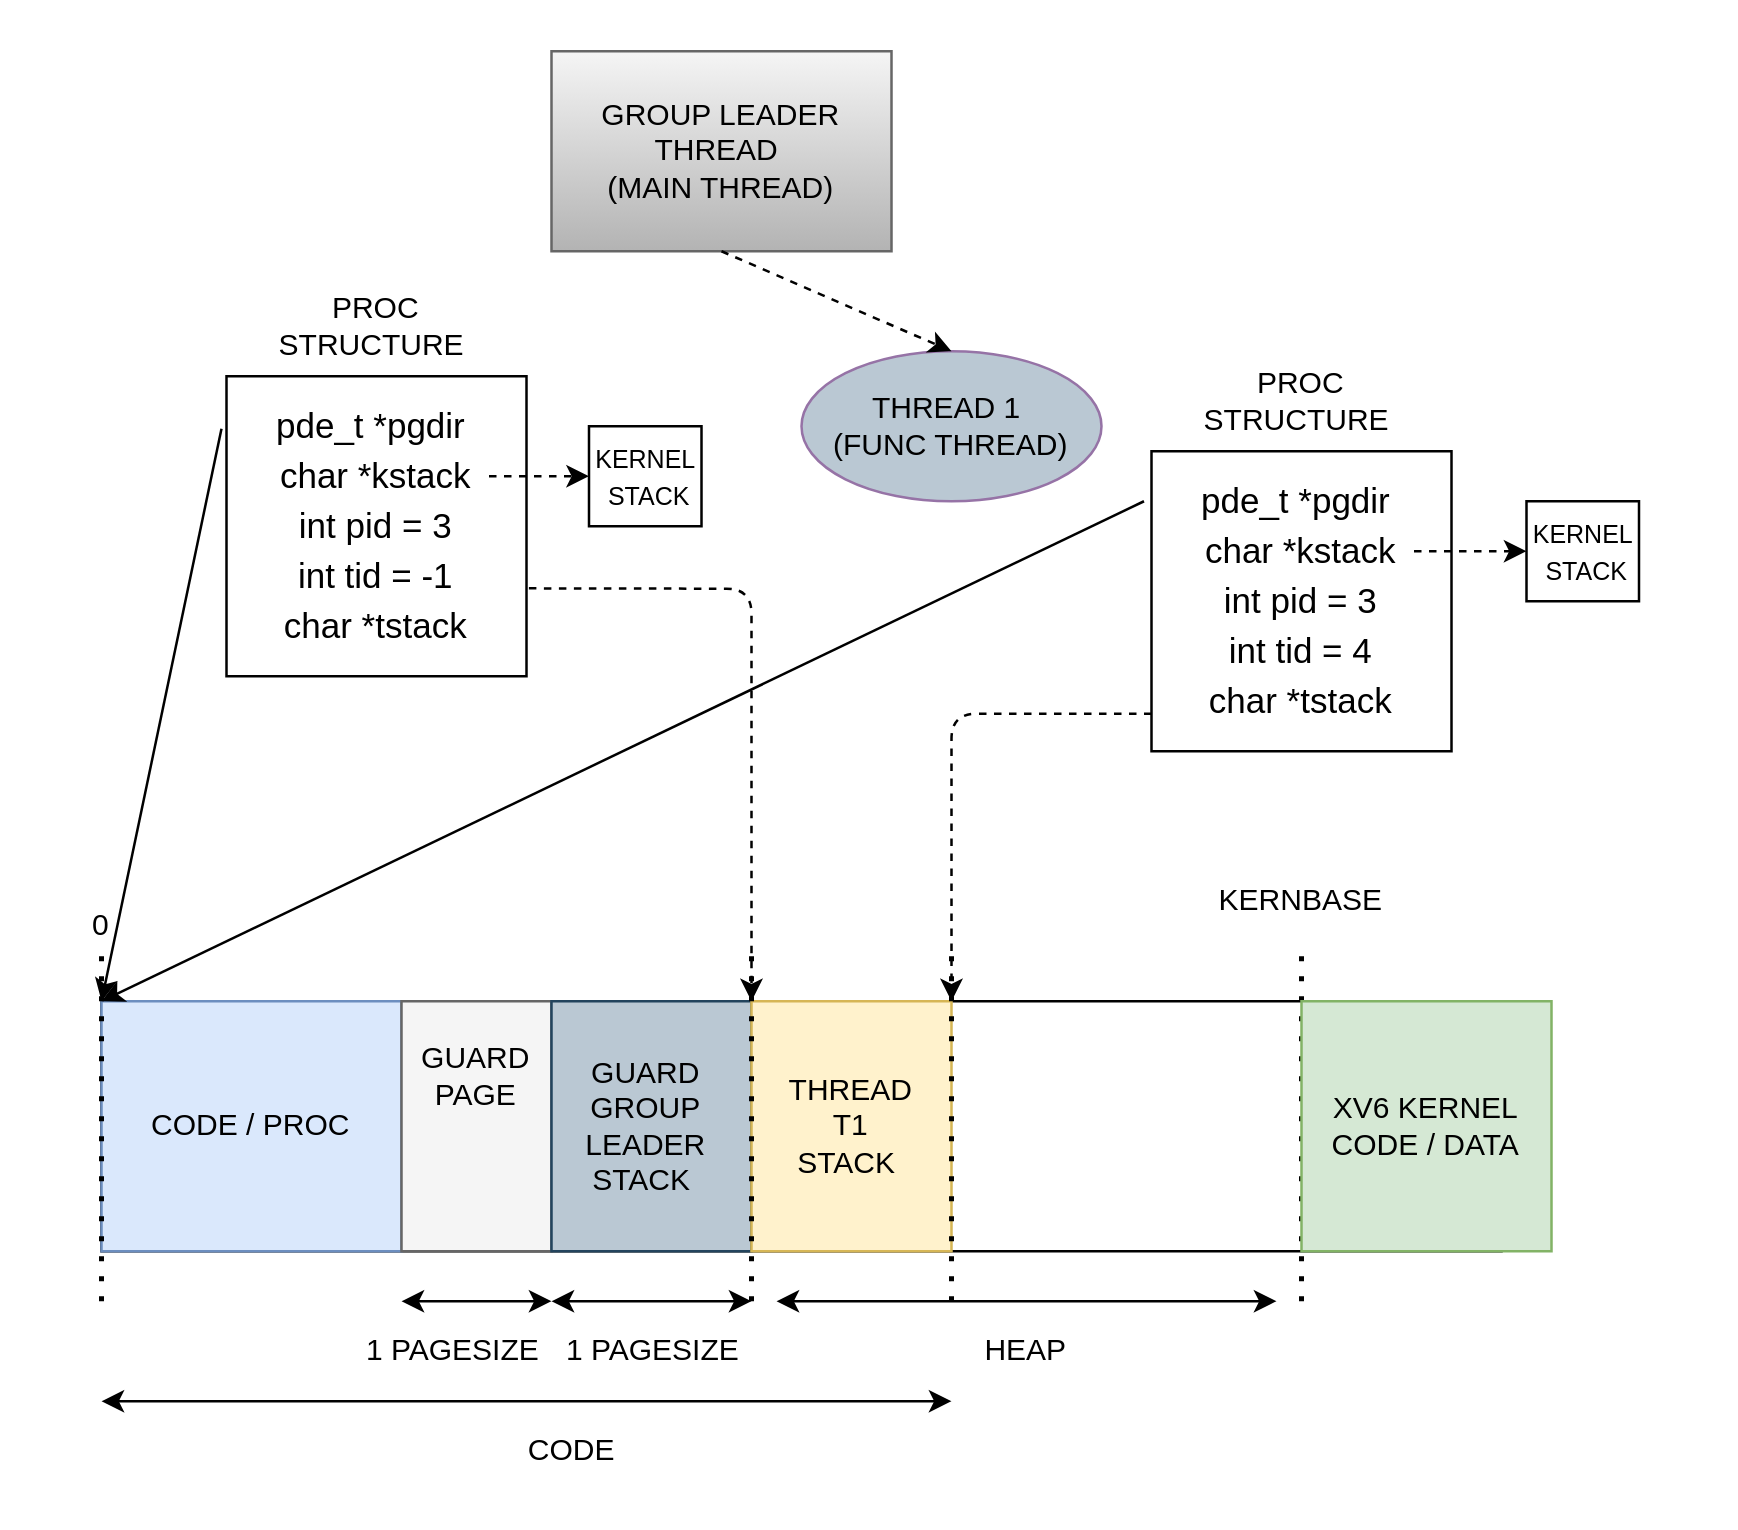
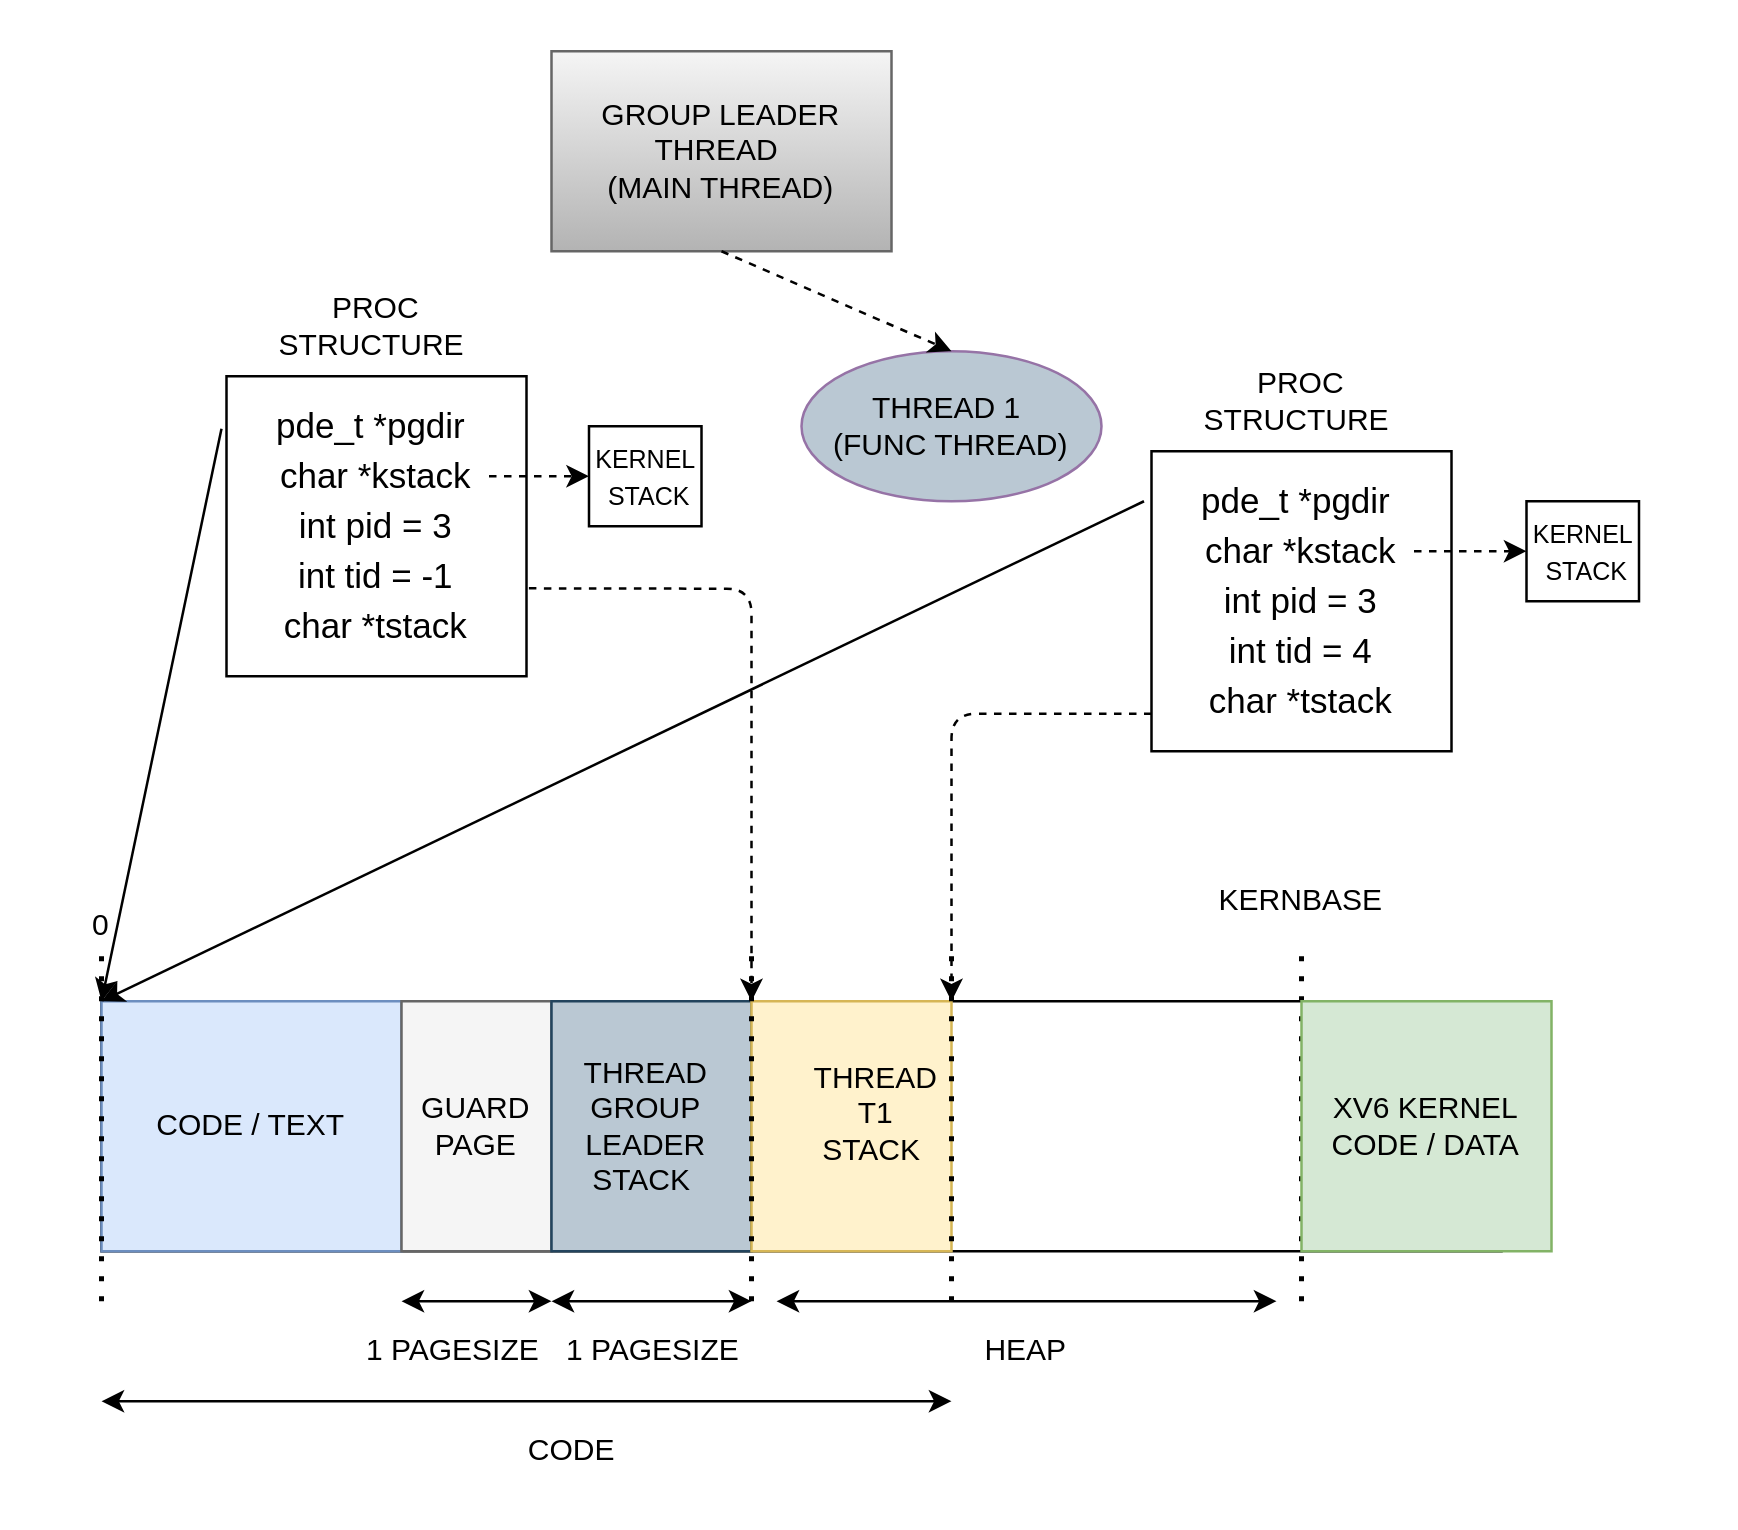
  <mxCell id="0" />
  <mxCell id="1" parent="0" />
  <mxCell id="2" value="" style="rounded=0;whiteSpace=wrap;html=1;" vertex="1" parent="1"><mxGeometry x="40" y="400" width="560" height="100" as="geometry" /></mxCell>
  <mxCell id="3" value="" style="rounded=0;whiteSpace=wrap;html=1;fillColor=#dae8fc;strokeColor=#6c8ebf;" vertex="1" parent="1"><mxGeometry x="40" y="400" width="120" height="100" as="geometry" /></mxCell>
- <mxCell id="4" value="CODE / PROC" style="text;html=1;strokeColor=none;fillColor=none;align=center;verticalAlign=middle;whiteSpace=wrap;rounded=0;" vertex="1" parent="1"><mxGeometry x="40" y="440" width="120" height="20" as="geometry" /></mxCell>
+ <mxCell id="4" value="CODE / TEXT" style="text;html=1;strokeColor=none;fillColor=none;align=center;verticalAlign=middle;whiteSpace=wrap;rounded=0;" vertex="1" parent="1"><mxGeometry x="40" y="440" width="120" height="20" as="geometry" /></mxCell>
  <mxCell id="5" value="" style="rounded=0;whiteSpace=wrap;html=1;fillColor=#f5f5f5;strokeColor=#666666;fontColor=#333333;" vertex="1" parent="1"><mxGeometry x="160" y="400" width="60" height="100" as="geometry" /></mxCell>
  <mxCell id="6" value="" style="rounded=0;whiteSpace=wrap;html=1;fillColor=#bac8d3;strokeColor=#23445d;" vertex="1" parent="1"><mxGeometry x="220" y="400" width="80" height="100" as="geometry" /></mxCell>
- <mxCell id="7" value="GUARD GROUP&lt;br&gt;LEADER STACK&amp;nbsp;" style="text;html=1;strokeColor=none;fillColor=none;align=center;verticalAlign=middle;whiteSpace=wrap;rounded=0;" vertex="1" parent="1"><mxGeometry x="237.5" y="430" width="40" height="40" as="geometry" /></mxCell>
- <mxCell id="8" value="GUARD PAGE" style="text;html=1;strokeColor=none;fillColor=none;align=center;verticalAlign=middle;whiteSpace=wrap;rounded=0;" vertex="1" parent="1"><mxGeometry x="170" y="420" width="40" height="20" as="geometry" /></mxCell>
+ <mxCell id="7" value="THREAD GROUP&lt;br&gt;LEADER STACK&amp;nbsp;" style="text;html=1;strokeColor=none;fillColor=none;align=center;verticalAlign=middle;whiteSpace=wrap;rounded=0;" vertex="1" parent="1"><mxGeometry x="237.5" y="430" width="40" height="40" as="geometry" /></mxCell>
+ <mxCell id="8" value="GUARD PAGE" style="text;html=1;strokeColor=none;fillColor=none;align=center;verticalAlign=middle;whiteSpace=wrap;rounded=0;" vertex="1" parent="1"><mxGeometry x="170" y="440" width="40" height="20" as="geometry" /></mxCell>
  <mxCell id="9" value="" style="endArrow=classic;startArrow=classic;html=1;" edge="1" parent="1"><mxGeometry width="50" height="50" relative="1" as="geometry"><mxPoint x="160" y="520" as="sourcePoint" /><mxPoint x="220" y="520" as="targetPoint" /></mxGeometry></mxCell>
  <mxCell id="10" value="" style="endArrow=classic;startArrow=classic;html=1;" edge="1" parent="1"><mxGeometry width="50" height="50" relative="1" as="geometry"><mxPoint x="220" y="520" as="sourcePoint" /><mxPoint x="300" y="520" as="targetPoint" /></mxGeometry></mxCell>
  <mxCell id="11" value="1 PAGESIZE&amp;nbsp;" style="text;html=1;strokeColor=none;fillColor=none;align=center;verticalAlign=middle;whiteSpace=wrap;rounded=0;" vertex="1" parent="1"><mxGeometry x="145" y="530" width="75" height="20" as="geometry" /></mxCell>
  <mxCell id="12" value="1 PAGESIZE&amp;nbsp;" style="text;html=1;strokeColor=none;fillColor=none;align=center;verticalAlign=middle;whiteSpace=wrap;rounded=0;" vertex="1" parent="1"><mxGeometry x="225" y="530" width="75" height="20" as="geometry" /></mxCell>
  <mxCell id="13" value="HEAP" style="text;html=1;strokeColor=none;fillColor=none;align=center;verticalAlign=middle;whiteSpace=wrap;rounded=0;" vertex="1" parent="1"><mxGeometry x="390" y="530" width="40" height="20" as="geometry" /></mxCell>
  <mxCell id="14" value="" style="endArrow=none;dashed=1;html=1;dashPattern=1 3;strokeWidth=2;" edge="1" parent="1"><mxGeometry width="50" height="50" relative="1" as="geometry"><mxPoint x="520" y="520" as="sourcePoint" /><mxPoint x="520" y="380" as="targetPoint" /></mxGeometry></mxCell>
  <mxCell id="15" value="KERNBASE" style="text;html=1;strokeColor=none;fillColor=none;align=center;verticalAlign=middle;whiteSpace=wrap;rounded=0;" vertex="1" parent="1"><mxGeometry x="500" y="350" width="40" height="20" as="geometry" /></mxCell>
  <mxCell id="16" value="" style="rounded=0;whiteSpace=wrap;html=1;fillColor=#d5e8d4;strokeColor=#82b366;" vertex="1" parent="1"><mxGeometry x="520" y="400" width="100" height="100" as="geometry" /></mxCell>
  <mxCell id="17" value="XV6 KERNEL CODE / DATA" style="text;html=1;strokeColor=none;fillColor=none;align=center;verticalAlign=middle;whiteSpace=wrap;rounded=0;" vertex="1" parent="1"><mxGeometry x="520" y="435" width="100" height="30" as="geometry" /></mxCell>
  <mxCell id="18" value="" style="rounded=0;whiteSpace=wrap;html=1;fillColor=#fff2cc;strokeColor=#d6b656;" vertex="1" parent="1"><mxGeometry x="300" y="400" width="80" height="100" as="geometry" /></mxCell>
  <mxCell id="19" value="" style="endArrow=classic;startArrow=classic;html=1;" edge="1" parent="1"><mxGeometry width="50" height="50" relative="1" as="geometry"><mxPoint x="40" y="560" as="sourcePoint" /><mxPoint x="380" y="560" as="targetPoint" /></mxGeometry></mxCell>
  <mxCell id="20" value="" style="endArrow=none;dashed=1;html=1;dashPattern=1 3;strokeWidth=2;" edge="1" parent="1"><mxGeometry width="50" height="50" relative="1" as="geometry"><mxPoint x="300" y="520" as="sourcePoint" /><mxPoint x="300" y="380" as="targetPoint" /></mxGeometry></mxCell>
  <mxCell id="21" value="" style="endArrow=none;dashed=1;html=1;dashPattern=1 3;strokeWidth=2;" edge="1" parent="1"><mxGeometry width="50" height="50" relative="1" as="geometry"><mxPoint x="380" y="520" as="sourcePoint" /><mxPoint x="380" y="380" as="targetPoint" /></mxGeometry></mxCell>
  <mxCell id="22" value="" style="endArrow=classic;startArrow=classic;html=1;" edge="1" parent="1"><mxGeometry width="50" height="50" relative="1" as="geometry"><mxPoint x="310" y="520" as="sourcePoint" /><mxPoint x="510" y="520" as="targetPoint" /></mxGeometry></mxCell>
  <mxCell id="23" value="" style="endArrow=none;dashed=1;html=1;dashPattern=1 3;strokeWidth=2;" edge="1" parent="1"><mxGeometry width="50" height="50" relative="1" as="geometry"><mxPoint x="40" y="520" as="sourcePoint" /><mxPoint x="40" y="380" as="targetPoint" /></mxGeometry></mxCell>
  <mxCell id="24" value="0" style="text;html=1;strokeColor=none;fillColor=none;align=center;verticalAlign=middle;whiteSpace=wrap;rounded=0;" vertex="1" parent="1"><mxGeometry x="20" y="360" width="40" height="20" as="geometry" /></mxCell>
  <mxCell id="25" value="CODE&amp;nbsp;" style="text;html=1;strokeColor=none;fillColor=none;align=center;verticalAlign=middle;whiteSpace=wrap;rounded=0;" vertex="1" parent="1"><mxGeometry x="210" y="570" width="40" height="20" as="geometry" /></mxCell>
- <mxCell id="26" value="THREAD T1 STACK&amp;nbsp;" style="text;html=1;strokeColor=none;fillColor=none;align=center;verticalAlign=middle;whiteSpace=wrap;rounded=0;" vertex="1" parent="1"><mxGeometry x="320" y="430" width="40" height="40" as="geometry" /></mxCell>
+ <mxCell id="26" value="THREAD T1 STACK&amp;nbsp;" style="text;html=1;strokeColor=none;fillColor=none;align=center;verticalAlign=middle;whiteSpace=wrap;rounded=0;" vertex="1" parent="1"><mxGeometry x="330" y="425" width="40" height="40" as="geometry" /></mxCell>
  <mxCell id="27" value="GROUP LEADER THREAD&amp;nbsp;&lt;br&gt;(MAIN THREAD)" style="whiteSpace=wrap;html=1;gradientColor=#b3b3b3;fillColor=#f5f5f5;strokeColor=#666666;rounded=0;" vertex="1" parent="1"><mxGeometry x="220" y="20" width="136" height="80" as="geometry" /></mxCell>
  <mxCell id="28" value="THREAD 1&amp;nbsp;&lt;br&gt;(FUNC THREAD)" style="ellipse;whiteSpace=wrap;html=1;fillColor=#bac8d3;strokeColor=#9673a6;" vertex="1" parent="1"><mxGeometry x="320" y="140" width="120" height="60" as="geometry" /></mxCell>
  <mxCell id="29" value="" style="rounded=0;whiteSpace=wrap;html=1;" vertex="1" parent="1"><mxGeometry x="90" y="150" width="120" height="120" as="geometry" /></mxCell>
  <mxCell id="30" value="PROC STRUCTURE&amp;nbsp;" style="text;html=1;strokeColor=none;fillColor=none;align=center;verticalAlign=middle;whiteSpace=wrap;rounded=0;" vertex="1" parent="1"><mxGeometry x="110" y="120" width="80" height="20" as="geometry" /></mxCell>
  <mxCell id="31" value="PROC STRUCTURE&amp;nbsp;" style="text;html=1;strokeColor=none;fillColor=none;align=center;verticalAlign=middle;whiteSpace=wrap;rounded=0;" vertex="1" parent="1"><mxGeometry x="480" y="150" width="80" height="20" as="geometry" /></mxCell>
  <mxCell id="32" value="&lt;font style=&quot;font-size: 14px&quot;&gt;pde_t *pgdir&amp;nbsp;&lt;/font&gt;" style="text;html=1;strokeColor=none;fillColor=none;align=center;verticalAlign=middle;whiteSpace=wrap;rounded=0;" vertex="1" parent="1"><mxGeometry x="105" y="160" width="90" height="20" as="geometry" /></mxCell>
  <mxCell id="33" value="&lt;span style=&quot;font-size: 14px&quot;&gt;int pid = 3&lt;/span&gt;" style="text;html=1;strokeColor=none;fillColor=none;align=center;verticalAlign=middle;whiteSpace=wrap;rounded=0;" vertex="1" parent="1"><mxGeometry x="105" y="200" width="90" height="20" as="geometry" /></mxCell>
  <mxCell id="34" value="&lt;span style=&quot;font-size: 14px&quot;&gt;int tid = -1&lt;/span&gt;" style="text;html=1;strokeColor=none;fillColor=none;align=center;verticalAlign=middle;whiteSpace=wrap;rounded=0;" vertex="1" parent="1"><mxGeometry x="105" y="220" width="90" height="20" as="geometry" /></mxCell>
  <mxCell id="35" value="&lt;span style=&quot;font-size: 14px&quot;&gt;char *tstack&lt;/span&gt;" style="text;html=1;strokeColor=none;fillColor=none;align=center;verticalAlign=middle;whiteSpace=wrap;rounded=0;" vertex="1" parent="1"><mxGeometry x="105" width="90" height="20" as="geometry" y="240" /></mxCell>
  <mxCell id="36" value="" style="edgeStyle=orthogonalEdgeStyle;rounded=0;orthogonalLoop=1;jettySize=auto;html=1;dashed=1;" edge="1" parent="1" source="37" target="50"><mxGeometry relative="1" as="geometry" /></mxCell>
  <mxCell id="37" value="&lt;span style=&quot;font-size: 14px&quot;&gt;char *kstack&lt;/span&gt;" style="text;html=1;strokeColor=none;fillColor=none;align=center;verticalAlign=middle;whiteSpace=wrap;rounded=0;" vertex="1" parent="1"><mxGeometry x="105" y="180" width="90" height="20" as="geometry" /></mxCell>
  <mxCell id="38" value="" style="rounded=0;whiteSpace=wrap;html=1;" vertex="1" parent="1"><mxGeometry x="460" y="180" width="120" height="120" as="geometry" /></mxCell>
  <mxCell id="39" value="&lt;font style=&quot;font-size: 14px&quot;&gt;pde_t *pgdir&amp;nbsp;&lt;/font&gt;" style="text;html=1;strokeColor=none;fillColor=none;align=center;verticalAlign=middle;whiteSpace=wrap;rounded=0;" vertex="1" parent="1"><mxGeometry x="475" y="190" width="90" height="20" as="geometry" /></mxCell>
  <mxCell id="40" value="&lt;span style=&quot;font-size: 14px&quot;&gt;int pid = 3&lt;/span&gt;" style="text;html=1;strokeColor=none;fillColor=none;align=center;verticalAlign=middle;whiteSpace=wrap;rounded=0;" vertex="1" parent="1"><mxGeometry x="475" y="230" width="90" height="20" as="geometry" /></mxCell>
  <mxCell id="41" value="&lt;span style=&quot;font-size: 14px&quot;&gt;int tid = 4&lt;/span&gt;" style="text;html=1;strokeColor=none;fillColor=none;align=center;verticalAlign=middle;whiteSpace=wrap;rounded=0;" vertex="1" parent="1"><mxGeometry x="475" y="250" width="90" height="20" as="geometry" /></mxCell>
  <mxCell id="42" value="&lt;span style=&quot;font-size: 14px&quot;&gt;char *tstack&lt;/span&gt;" style="text;html=1;strokeColor=none;fillColor=none;align=center;verticalAlign=middle;whiteSpace=wrap;rounded=0;" vertex="1" parent="1"><mxGeometry x="475" y="270" width="90" height="20" as="geometry" /></mxCell>
  <mxCell id="43" value="" style="edgeStyle=orthogonalEdgeStyle;rounded=0;orthogonalLoop=1;jettySize=auto;html=1;dashed=1;" edge="1" parent="1" source="44" target="51"><mxGeometry relative="1" as="geometry" /></mxCell>
  <mxCell id="44" value="&lt;span style=&quot;font-size: 14px&quot;&gt;char *kstack&lt;/span&gt;" style="text;html=1;strokeColor=none;fillColor=none;align=center;verticalAlign=middle;whiteSpace=wrap;rounded=0;" vertex="1" parent="1"><mxGeometry x="475" y="210" width="90" height="20" as="geometry" /></mxCell>
  <mxCell id="45" value="" style="endArrow=classic;html=1;exitX=1.008;exitY=0.707;exitDx=0;exitDy=0;exitPerimeter=0;dashed=1;" edge="1" parent="1" source="29"><mxGeometry width="50" height="50" relative="1" as="geometry"><mxPoint x="240" y="300" as="sourcePoint" /><mxPoint x="300" y="400" as="targetPoint" /><Array as="points"><mxPoint x="300" y="235" /></Array></mxGeometry></mxCell>
  <mxCell id="46" value="" style="endArrow=classic;html=1;exitX=0;exitY=0.875;exitDx=0;exitDy=0;exitPerimeter=0;dashed=1;" edge="1" parent="1" source="38"><mxGeometry width="50" height="50" relative="1" as="geometry"><mxPoint x="240" y="250" as="sourcePoint" /><mxPoint x="380" y="400" as="targetPoint" /><Array as="points"><mxPoint x="380" y="285" /></Array></mxGeometry></mxCell>
  <mxCell id="47" value="" style="endArrow=classic;html=1;" edge="1" parent="1"><mxGeometry width="50" height="50" relative="1" as="geometry"><mxPoint x="457" y="200" as="sourcePoint" /><mxPoint x="40" y="400" as="targetPoint" /></mxGeometry></mxCell>
  <mxCell id="48" value="" style="endArrow=classic;html=1;" edge="1" parent="1"><mxGeometry width="50" height="50" relative="1" as="geometry"><mxPoint x="88" y="171" as="sourcePoint" /><mxPoint x="40" y="400" as="targetPoint" /></mxGeometry></mxCell>
  <mxCell id="49" value="" style="endArrow=classic;html=1;exitX=0.5;exitY=1;exitDx=0;exitDy=0;entryX=0.5;entryY=0;entryDx=0;entryDy=0;dashed=1;" edge="1" parent="1" source="27" target="28"><mxGeometry width="50" height="50" relative="1" as="geometry"><mxPoint x="240" y="300" as="sourcePoint" /><mxPoint x="290" y="250" as="targetPoint" /></mxGeometry></mxCell>
  <mxCell id="50" value="" style="whiteSpace=wrap;html=1;" vertex="1" parent="1"><mxGeometry x="235" y="170" width="45" height="40" as="geometry" /></mxCell>
  <mxCell id="51" value="" style="whiteSpace=wrap;html=1;" vertex="1" parent="1"><mxGeometry x="610" y="200" width="45" height="40" as="geometry" /></mxCell>
  <mxCell id="52" value="&lt;font style=&quot;font-size: 10px&quot;&gt;KERNEL&lt;br&gt;&amp;nbsp;STACK&lt;/font&gt;" style="text;html=1;strokeColor=none;fillColor=none;align=center;verticalAlign=middle;whiteSpace=wrap;rounded=0;" vertex="1" parent="1"><mxGeometry x="592.5" y="205" width="80" height="30" as="geometry" /></mxCell>
  <mxCell id="53" value="&lt;font style=&quot;font-size: 10px&quot;&gt;KERNEL&lt;br&gt;&amp;nbsp;STACK&lt;/font&gt;" style="text;html=1;strokeColor=none;fillColor=none;align=center;verticalAlign=middle;whiteSpace=wrap;rounded=0;" vertex="1" parent="1"><mxGeometry x="217.5" y="175" width="80" height="30" as="geometry" /></mxCell>
